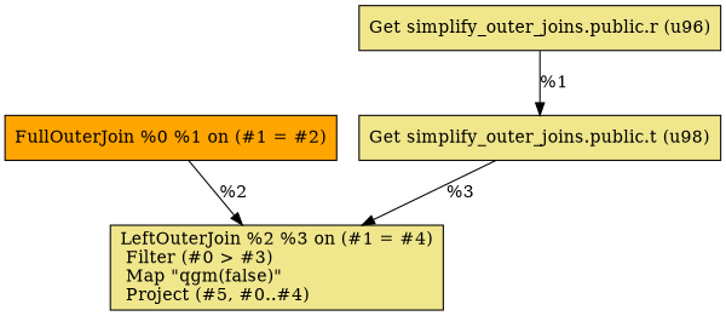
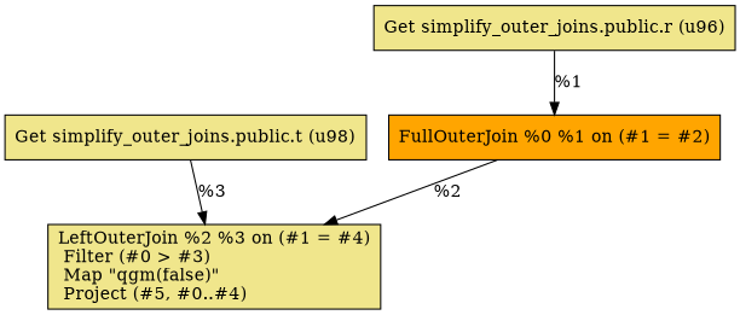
  digraph {
    node [fillcolor=khaki shape=record style=filled]
    n1 [fillcolor=orange label=" FullOuterJoin %0 %1 on (#1 = #2)\l"]
    n2 [label=" LeftOuterJoin %2 %3 on (#1 = #4)\l Filter (#0 \> #3)\l Map \"qgm(false)\"\l Project (#5, #0..#4)\l"]
    n3 [label=" Get simplify_outer_joins.public.r (u96)\l"]
    n4 [label=" Get simplify_outer_joins.public.t (u98)\l"]
    n1 -> n2 [label="%2\l"]
-   n3 -> n4 [label="%1\l"]
+   n3 -> n1 [label="%1\l"]
    n4 -> n2 [label="%3\l"]
  }
